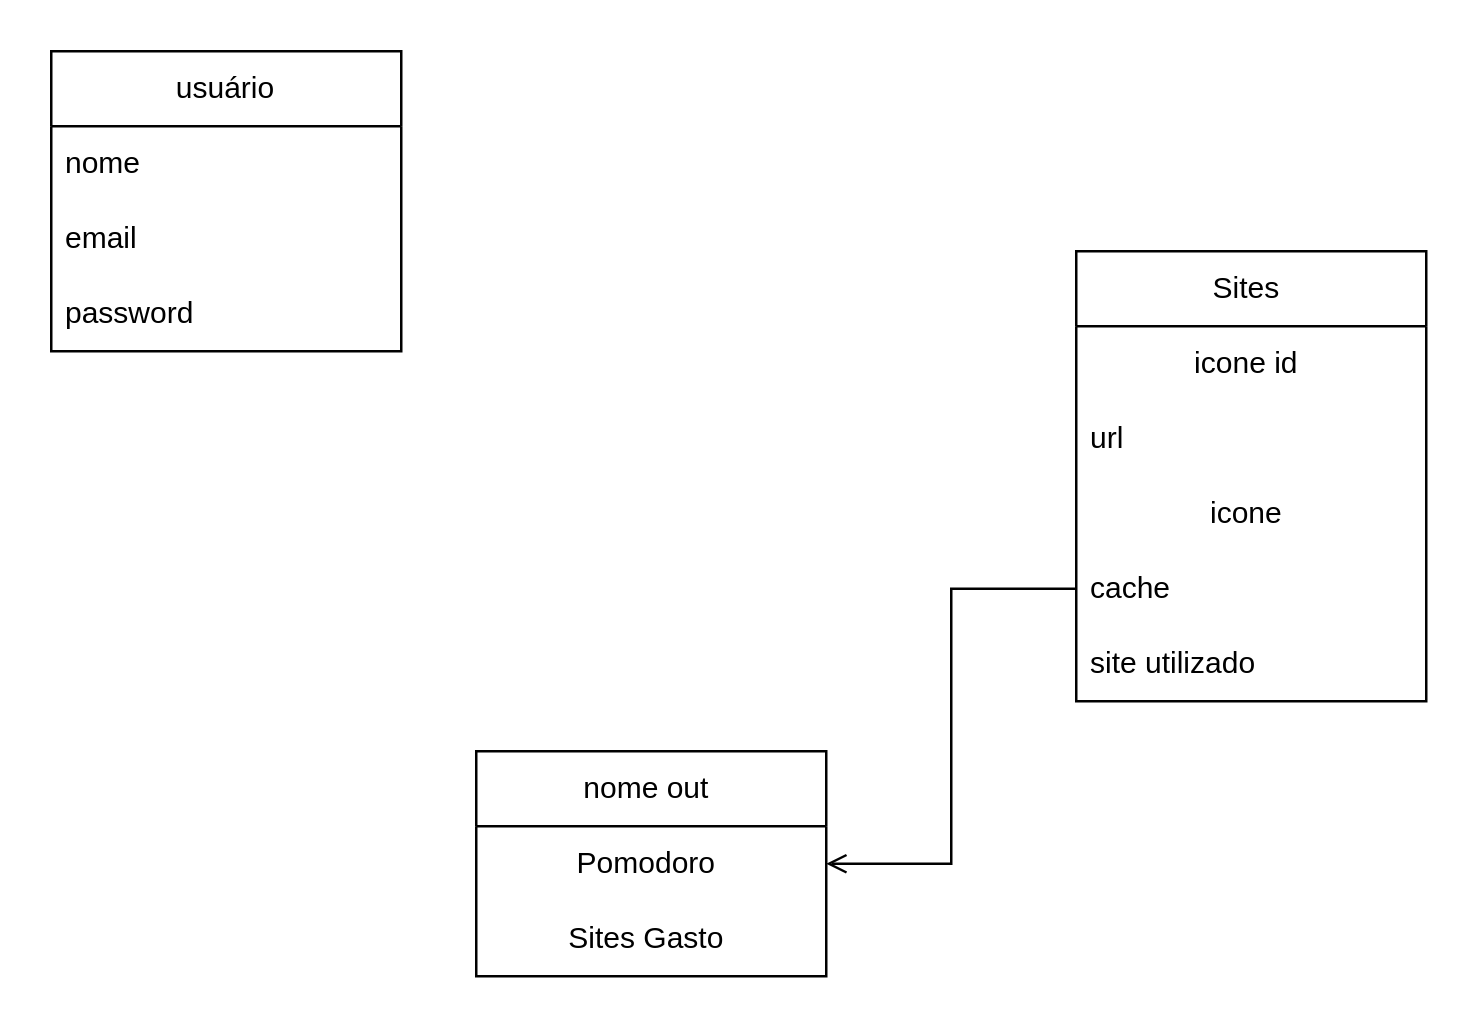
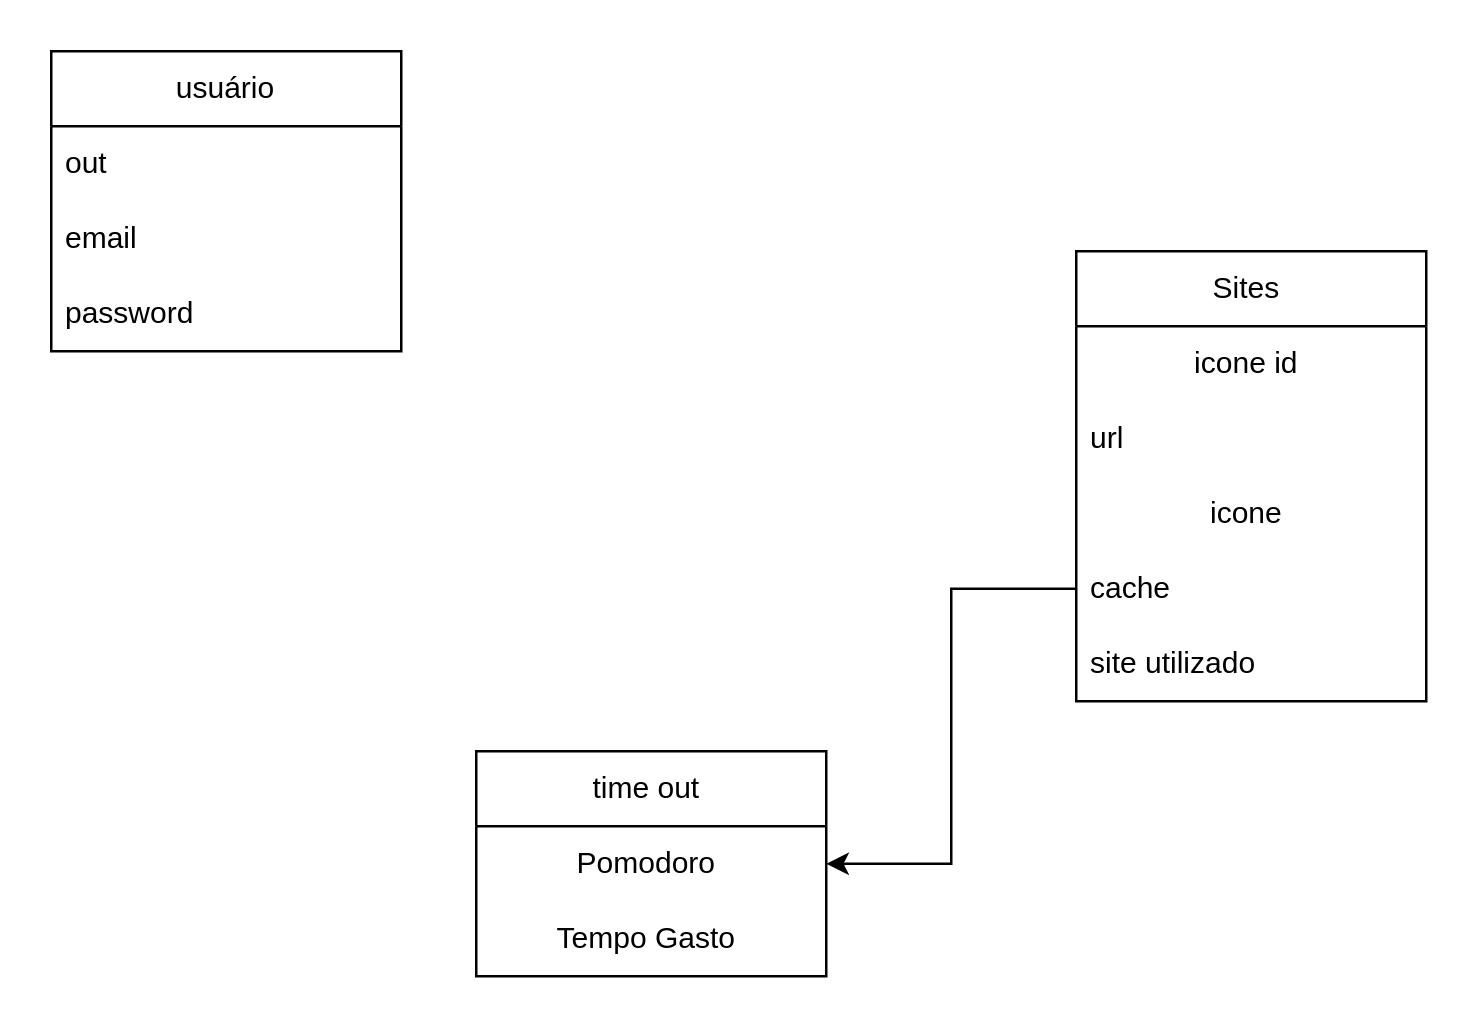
  <mxCell id="0" />
  <mxCell id="1" parent="0" />
  <mxCell id="2" value="usuário" style="swimlane;fontStyle=0;childLayout=stackLayout;horizontal=1;startSize=30;horizontalStack=0;resizeParent=1;resizeParentMax=0;resizeLast=0;collapsible=1;marginBottom=0;whiteSpace=wrap;html=1;" vertex="1" parent="1"><mxGeometry x="20" y="20" width="140" height="120" as="geometry" /></mxCell>
- <mxCell id="3" value="nome&amp;nbsp; &amp;nbsp;" style="text;strokeColor=none;fillColor=none;align=left;verticalAlign=middle;spacingLeft=4;spacingRight=4;overflow=hidden;points=[[0,0.5],[1,0.5]];portConstraint=eastwest;rotatable=0;whiteSpace=wrap;html=1;" vertex="1" parent="2"><mxGeometry y="30" width="140" height="30" as="geometry" /></mxCell>
+ <mxCell id="3" value="out&amp;nbsp; &amp;nbsp;" style="text;strokeColor=none;fillColor=none;align=left;verticalAlign=middle;spacingLeft=4;spacingRight=4;overflow=hidden;points=[[0,0.5],[1,0.5]];portConstraint=eastwest;rotatable=0;whiteSpace=wrap;html=1;" vertex="1" parent="2"><mxGeometry y="30" width="140" height="30" as="geometry" /></mxCell>
  <mxCell id="4" value="email" style="text;strokeColor=none;fillColor=none;align=left;verticalAlign=middle;spacingLeft=4;spacingRight=4;overflow=hidden;points=[[0,0.5],[1,0.5]];portConstraint=eastwest;rotatable=0;whiteSpace=wrap;html=1;" vertex="1" parent="2"><mxGeometry y="60" width="140" height="30" as="geometry" /></mxCell>
  <mxCell id="5" value="password" style="text;strokeColor=none;fillColor=none;align=left;verticalAlign=middle;spacingLeft=4;spacingRight=4;overflow=hidden;points=[[0,0.5],[1,0.5]];portConstraint=eastwest;rotatable=0;whiteSpace=wrap;html=1;" vertex="1" parent="2"><mxGeometry y="90" width="140" height="30" as="geometry" /></mxCell>
  <mxCell id="6" value="Sites&amp;nbsp;" style="swimlane;fontStyle=0;childLayout=stackLayout;horizontal=1;startSize=30;horizontalStack=0;resizeParent=1;resizeParentMax=0;resizeLast=0;collapsible=1;marginBottom=0;whiteSpace=wrap;html=1;" vertex="1" parent="1"><mxGeometry x="430" y="100" width="140" height="180" as="geometry" /></mxCell>
  <mxCell id="7" value="icone id&amp;nbsp;" style="text;html=1;align=center;verticalAlign=middle;whiteSpace=wrap;rounded=0;" vertex="1" parent="6"><mxGeometry y="30" width="140" height="30" as="geometry" /></mxCell>
  <mxCell id="8" value="url" style="text;strokeColor=none;fillColor=none;align=left;verticalAlign=middle;spacingLeft=4;spacingRight=4;overflow=hidden;points=[[0,0.5],[1,0.5]];portConstraint=eastwest;rotatable=0;whiteSpace=wrap;html=1;" vertex="1" parent="6"><mxGeometry y="60" width="140" height="30" as="geometry" /></mxCell>
  <mxCell id="9" value="icone&amp;nbsp;" style="text;html=1;align=center;verticalAlign=middle;whiteSpace=wrap;rounded=0;" vertex="1" parent="6"><mxGeometry y="90" width="140" height="30" as="geometry" /></mxCell>
  <mxCell id="10" value="cache&amp;nbsp;" style="text;strokeColor=none;fillColor=none;align=left;verticalAlign=middle;spacingLeft=4;spacingRight=4;overflow=hidden;points=[[0,0.5],[1,0.5]];portConstraint=eastwest;rotatable=0;whiteSpace=wrap;html=1;" vertex="1" parent="6"><mxGeometry y="120" width="140" height="30" as="geometry" /></mxCell>
  <mxCell id="11" value="site utilizado&amp;nbsp;" style="text;strokeColor=none;fillColor=none;align=left;verticalAlign=middle;spacingLeft=4;spacingRight=4;overflow=hidden;points=[[0,0.5],[1,0.5]];portConstraint=eastwest;rotatable=0;whiteSpace=wrap;html=1;" vertex="1" parent="6"><mxGeometry y="150" width="140" height="30" as="geometry" /></mxCell>
- <mxCell id="12" value="nome out&amp;nbsp;" style="swimlane;fontStyle=0;childLayout=stackLayout;horizontal=1;startSize=30;horizontalStack=0;resizeParent=1;resizeParentMax=0;resizeLast=0;collapsible=1;marginBottom=0;whiteSpace=wrap;html=1;" vertex="1" parent="1"><mxGeometry x="190" y="300" width="140" height="90" as="geometry" /></mxCell>
+ <mxCell id="12" value="time out&amp;nbsp;" style="swimlane;fontStyle=0;childLayout=stackLayout;horizontal=1;startSize=30;horizontalStack=0;resizeParent=1;resizeParentMax=0;resizeLast=0;collapsible=1;marginBottom=0;whiteSpace=wrap;html=1;" vertex="1" parent="1"><mxGeometry x="190" y="300" width="140" height="90" as="geometry" /></mxCell>
  <mxCell id="13" value="Pomodoro&amp;nbsp;" style="text;html=1;align=center;verticalAlign=middle;whiteSpace=wrap;rounded=0;" vertex="1" parent="12"><mxGeometry y="30" width="140" height="30" as="geometry" /></mxCell>
- <mxCell id="14" value="Sites Gasto&amp;nbsp;" style="text;html=1;align=center;verticalAlign=middle;whiteSpace=wrap;rounded=0;" vertex="1" parent="12"><mxGeometry y="60" width="140" height="30" as="geometry" /></mxCell>
- <mxCell id="15" style="edgeStyle=orthogonalEdgeStyle;rounded=0;orthogonalLoop=1;jettySize=auto;html=1;entryX=1;entryY=0.5;entryDx=0;entryDy=0;endArrow=open;" edge="1" parent="1" source="10" target="13"><mxGeometry relative="1" as="geometry" /></mxCell>
+ <mxCell id="14" value="Tempo Gasto&amp;nbsp;" style="text;html=1;align=center;verticalAlign=middle;whiteSpace=wrap;rounded=0;" vertex="1" parent="12"><mxGeometry y="60" width="140" height="30" as="geometry" /></mxCell>
+ <mxCell id="15" style="edgeStyle=orthogonalEdgeStyle;rounded=0;orthogonalLoop=1;jettySize=auto;html=1;entryX=1;entryY=0.5;entryDx=0;entryDy=0;" edge="1" parent="1" source="10" target="13"><mxGeometry relative="1" as="geometry" /></mxCell>
